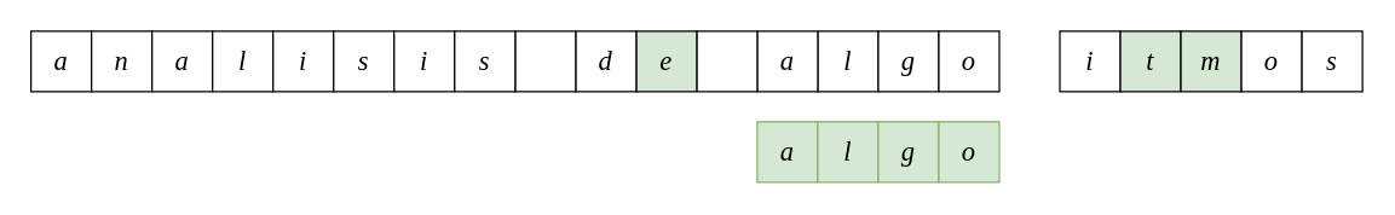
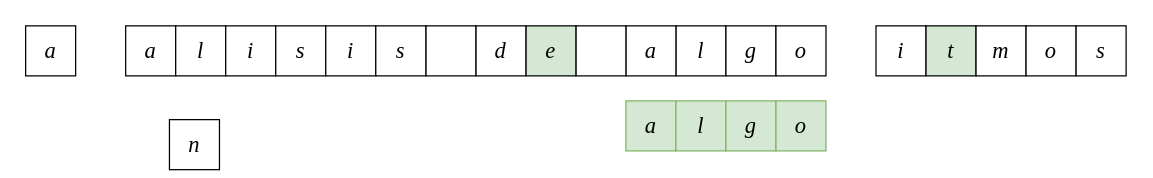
  <mxCell id="0" />
  <mxCell id="1" parent="0" />
  <mxCell id="2" value="&lt;font face=&quot;cm&quot; style=&quot;font-size: 18px&quot;&gt;&lt;i&gt;a&lt;/i&gt;&lt;/font&gt;" style="whiteSpace=wrap;html=1;aspect=fixed;" parent="1" vertex="1"><mxGeometry y="20" width="40" height="40" as="geometry" x="20" /></mxCell>
- <mxCell id="3" value="&lt;font face=&quot;cm&quot; style=&quot;font-size: 18px&quot;&gt;&lt;i&gt;n&lt;/i&gt;&lt;/font&gt;" style="whiteSpace=wrap;html=1;aspect=fixed;" parent="1" vertex="1"><mxGeometry x="60" y="20" width="40" height="40" as="geometry" /></mxCell>
+ <mxCell id="3" value="&lt;font face=&quot;cm&quot; style=&quot;font-size: 18px&quot;&gt;&lt;i&gt;n&lt;/i&gt;&lt;/font&gt;" style="whiteSpace=wrap;html=1;aspect=fixed;" parent="1" vertex="1"><mxGeometry x="135" y="95" width="40" height="40" as="geometry" /></mxCell>
  <mxCell id="4" value="&lt;font face=&quot;cm&quot; style=&quot;font-size: 18px&quot;&gt;&lt;i&gt;a&lt;/i&gt;&lt;/font&gt;" style="whiteSpace=wrap;html=1;aspect=fixed;" parent="1" vertex="1"><mxGeometry x="100" y="20" width="40" height="40" as="geometry" /></mxCell>
  <mxCell id="5" value="&lt;font face=&quot;cm&quot; style=&quot;font-size: 18px&quot;&gt;&lt;i&gt;l&lt;/i&gt;&lt;/font&gt;" style="whiteSpace=wrap;html=1;aspect=fixed;" parent="1" vertex="1"><mxGeometry x="140" y="20" width="40" height="40" as="geometry" /></mxCell>
  <mxCell id="6" value="&lt;font face=&quot;cm&quot; style=&quot;font-size: 18px&quot;&gt;&lt;i&gt;i&lt;/i&gt;&lt;/font&gt;" style="whiteSpace=wrap;html=1;aspect=fixed;" parent="1" vertex="1"><mxGeometry x="180" y="20" width="40" height="40" as="geometry" /></mxCell>
  <mxCell id="7" value="&lt;font face=&quot;cm&quot; style=&quot;font-size: 18px&quot;&gt;&lt;i&gt;s&lt;/i&gt;&lt;/font&gt;" style="whiteSpace=wrap;html=1;aspect=fixed;" parent="1" vertex="1"><mxGeometry x="220" y="20" width="40" height="40" as="geometry" /></mxCell>
  <mxCell id="8" value="&lt;font face=&quot;cm&quot; style=&quot;font-size: 18px&quot;&gt;&lt;i&gt;i&lt;/i&gt;&lt;/font&gt;" style="whiteSpace=wrap;html=1;aspect=fixed;" parent="1" vertex="1"><mxGeometry x="260" y="20" width="40" height="40" as="geometry" /></mxCell>
  <mxCell id="9" value="&lt;font face=&quot;cm&quot; style=&quot;font-size: 18px&quot;&gt;&lt;i&gt;l&lt;/i&gt;&lt;/font&gt;" style="whiteSpace=wrap;html=1;aspect=fixed;" parent="1" vertex="1"><mxGeometry x="540" y="20" width="40" height="40" as="geometry" /></mxCell>
  <mxCell id="10" value="&lt;font face=&quot;cm&quot; style=&quot;font-size: 18px&quot;&gt;&lt;i&gt;a&lt;/i&gt;&lt;/font&gt;" style="whiteSpace=wrap;html=1;aspect=fixed;" parent="1" vertex="1"><mxGeometry x="500" y="20" width="40" height="40" as="geometry" /></mxCell>
  <mxCell id="11" value="&lt;font face=&quot;cm&quot;&gt;&lt;span style=&quot;font-size: 18px&quot;&gt;&lt;i&gt;&amp;nbsp;&lt;/i&gt;&lt;/span&gt;&lt;/font&gt;" style="whiteSpace=wrap;html=1;aspect=fixed;" parent="1" vertex="1"><mxGeometry x="460" y="20" width="40" height="40" as="geometry" /></mxCell>
  <mxCell id="12" value="&lt;font face=&quot;cm&quot; style=&quot;font-size: 18px&quot;&gt;&lt;i&gt;e&lt;/i&gt;&lt;/font&gt;" style="whiteSpace=wrap;html=1;aspect=fixed;fillColor=#d5e8d4;" parent="1" vertex="1"><mxGeometry x="420" y="20" width="40" height="40" as="geometry" /></mxCell>
  <mxCell id="13" value="&lt;font face=&quot;cm&quot; style=&quot;font-size: 18px&quot;&gt;&lt;i&gt;d&lt;/i&gt;&lt;/font&gt;" style="whiteSpace=wrap;html=1;aspect=fixed;" parent="1" vertex="1"><mxGeometry x="380" y="20" width="40" height="40" as="geometry" /></mxCell>
  <mxCell id="14" value="&lt;font face=&quot;cm&quot;&gt;&lt;span style=&quot;font-size: 18px&quot;&gt;&lt;i&gt;&amp;nbsp;&lt;/i&gt;&lt;/span&gt;&lt;/font&gt;" style="whiteSpace=wrap;html=1;aspect=fixed;" parent="1" vertex="1"><mxGeometry x="340" y="20" width="40" height="40" as="geometry" /></mxCell>
  <mxCell id="15" value="&lt;font face=&quot;cm&quot; style=&quot;font-size: 18px&quot;&gt;&lt;i&gt;s&lt;/i&gt;&lt;/font&gt;" style="whiteSpace=wrap;html=1;aspect=fixed;" parent="1" vertex="1"><mxGeometry x="300" y="20" width="40" height="40" as="geometry" /></mxCell>
  <mxCell id="16" value="&lt;font face=&quot;cm&quot; style=&quot;font-size: 18px&quot;&gt;&lt;i&gt;g&lt;/i&gt;&lt;/font&gt;" style="whiteSpace=wrap;html=1;aspect=fixed;" parent="1" vertex="1"><mxGeometry x="580" y="20" width="40" height="40" as="geometry" /></mxCell>
  <mxCell id="17" value="&lt;font face=&quot;cm&quot; style=&quot;font-size: 18px&quot;&gt;&lt;i&gt;o&lt;/i&gt;&lt;/font&gt;" style="whiteSpace=wrap;html=1;aspect=fixed;" parent="1" vertex="1"><mxGeometry x="620" y="20" width="40" height="40" as="geometry" /></mxCell>
  <mxCell id="18" value="&lt;font face=&quot;cm&quot; style=&quot;font-size: 18px&quot;&gt;&lt;i&gt;i&lt;/i&gt;&lt;/font&gt;" style="whiteSpace=wrap;html=1;aspect=fixed;" parent="1" vertex="1"><mxGeometry x="700" y="20" width="40" height="40" as="geometry" /></mxCell>
  <mxCell id="19" value="&lt;font face=&quot;cm&quot; style=&quot;font-size: 18px&quot;&gt;&lt;i&gt;t&lt;/i&gt;&lt;/font&gt;" style="whiteSpace=wrap;html=1;aspect=fixed;fillColor=#d5e8d4;" parent="1" vertex="1"><mxGeometry x="740" y="20" width="40" height="40" as="geometry" /></mxCell>
- <mxCell id="20" value="&lt;font face=&quot;cm&quot; style=&quot;font-size: 18px&quot;&gt;&lt;i&gt;m&lt;/i&gt;&lt;/font&gt;" style="whiteSpace=wrap;html=1;aspect=fixed;fillColor=#d5e8d4;" parent="1" vertex="1"><mxGeometry x="780" y="20" width="40" height="40" as="geometry" /></mxCell>
+ <mxCell id="20" value="&lt;font face=&quot;cm&quot; style=&quot;font-size: 18px&quot;&gt;&lt;i&gt;m&lt;/i&gt;&lt;/font&gt;" style="whiteSpace=wrap;html=1;aspect=fixed;" parent="1" vertex="1"><mxGeometry x="780" y="20" width="40" height="40" as="geometry" /></mxCell>
  <mxCell id="21" value="&lt;font face=&quot;cm&quot; style=&quot;font-size: 18px&quot;&gt;&lt;i&gt;o&lt;/i&gt;&lt;/font&gt;" style="whiteSpace=wrap;html=1;aspect=fixed;" parent="1" vertex="1"><mxGeometry x="820" y="20" width="40" height="40" as="geometry" /></mxCell>
  <mxCell id="22" value="&lt;font face=&quot;cm&quot; style=&quot;font-size: 18px&quot;&gt;&lt;i&gt;a&lt;/i&gt;&lt;/font&gt;" style="whiteSpace=wrap;html=1;aspect=fixed;fillColor=#d5e8d4;strokeColor=#82b366;" parent="1" vertex="1"><mxGeometry x="500" y="80" width="40" height="40" as="geometry" /></mxCell>
  <mxCell id="23" value="&lt;font face=&quot;cm&quot; style=&quot;font-size: 18px&quot;&gt;&lt;i&gt;l&lt;/i&gt;&lt;/font&gt;" style="whiteSpace=wrap;html=1;aspect=fixed;fillColor=#d5e8d4;strokeColor=#82b366;" parent="1" vertex="1"><mxGeometry x="540" y="80" width="40" height="40" as="geometry" /></mxCell>
  <mxCell id="24" value="&lt;font face=&quot;cm&quot; style=&quot;font-size: 18px&quot;&gt;&lt;i&gt;g&lt;/i&gt;&lt;/font&gt;" style="whiteSpace=wrap;html=1;aspect=fixed;fillColor=#d5e8d4;strokeColor=#82b366;" parent="1" vertex="1"><mxGeometry x="580" y="80" width="40" height="40" as="geometry" /></mxCell>
  <mxCell id="25" value="&lt;font face=&quot;cm&quot; style=&quot;font-size: 18px&quot;&gt;&lt;i&gt;o&lt;/i&gt;&lt;/font&gt;" style="whiteSpace=wrap;html=1;aspect=fixed;fillColor=#d5e8d4;strokeColor=#82b366;" parent="1" vertex="1"><mxGeometry x="620" y="80" width="40" height="40" as="geometry" /></mxCell>
  <mxCell id="26" value="&lt;font face=&quot;cm&quot; style=&quot;font-size: 18px&quot;&gt;&lt;i&gt;s&lt;/i&gt;&lt;/font&gt;" style="whiteSpace=wrap;html=1;aspect=fixed;" parent="1" vertex="1"><mxGeometry x="860" y="20" width="40" height="40" as="geometry" /></mxCell>
